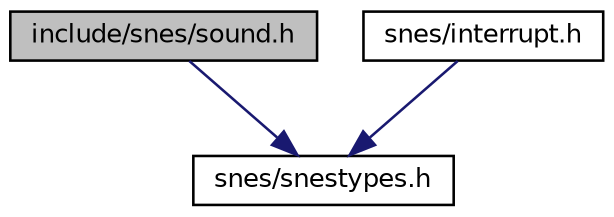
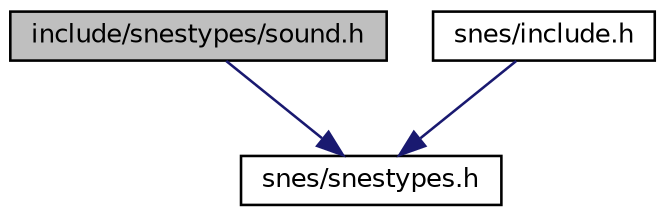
  digraph {
    node [color=black fillcolor=white fontname=Helvetica fontsize=10 shape=record style=filled]
    edge [color=midnightblue fontname=Helvetica fontsize=10 labelfontname=Helvetica labelfontsize=10 style=solid]
-   n1 [fillcolor=grey75 fontcolor=black height=0.2 label="include/snes/sound.h" width=0.4]
+   n1 [fillcolor=grey75 fontcolor=black height=0.2 label="include/snestypes/sound.h" width=0.4]
    n2 [height=0.2 label="snes/snestypes.h" width=0.4]
-   n3 [height=0.2 label="snes/interrupt.h" width=0.4]
+   n3 [height=0.2 label="snes/include.h" width=0.4]
    n1 -> n2
    n3 -> n2
  }
